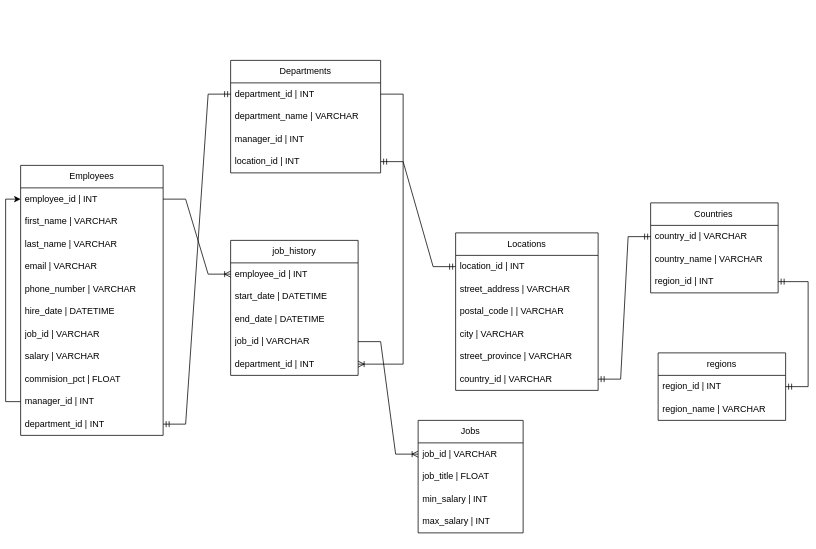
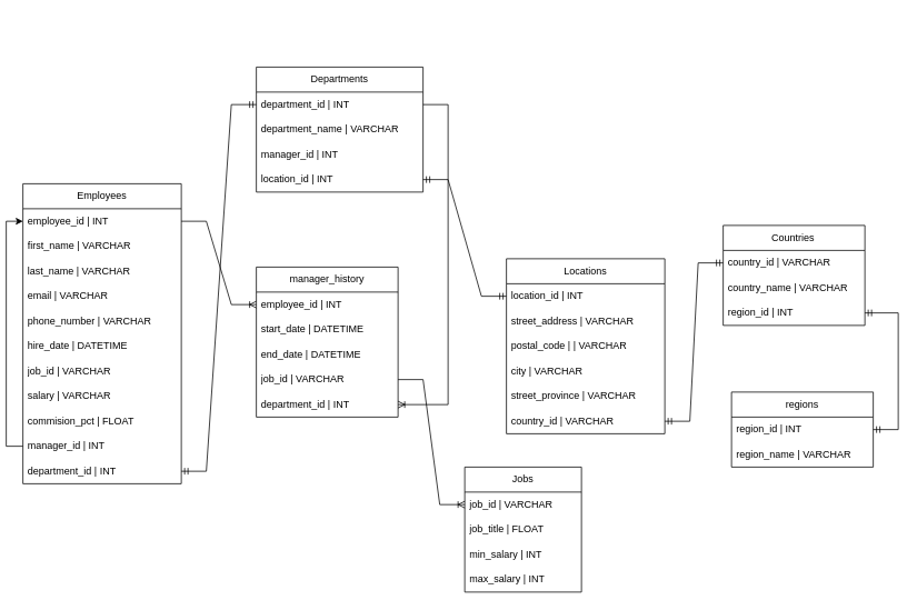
  <mxCell id="0" />
  <mxCell id="1" parent="0" />
  <mxCell id="2" value="Countries&lt;span style=&quot;white-space: pre;&quot;&gt;&#09;&lt;/span&gt;" style="swimlane;fontStyle=0;childLayout=stackLayout;horizontal=1;startSize=30;horizontalStack=0;resizeParent=1;resizeParentMax=0;resizeLast=0;collapsible=1;marginBottom=0;whiteSpace=wrap;html=1;" parent="1" vertex="1"><mxGeometry x="860" y="270" width="170" height="120" as="geometry" /></mxCell>
  <mxCell id="3" value="country_id | VARCHAR" style="text;strokeColor=none;fillColor=none;align=left;verticalAlign=middle;spacingLeft=4;spacingRight=4;overflow=hidden;points=[[0,0.5],[1,0.5]];portConstraint=eastwest;rotatable=0;whiteSpace=wrap;html=1;" parent="2" vertex="1"><mxGeometry y="30" width="170" height="30" as="geometry" /></mxCell>
  <mxCell id="4" value="country_name | VARCHAR" style="text;strokeColor=none;fillColor=none;align=left;verticalAlign=middle;spacingLeft=4;spacingRight=4;overflow=hidden;points=[[0,0.5],[1,0.5]];portConstraint=eastwest;rotatable=0;whiteSpace=wrap;html=1;" parent="2" vertex="1"><mxGeometry y="60" width="170" height="30" as="geometry" /></mxCell>
  <mxCell id="5" value="region_id | INT" style="text;strokeColor=none;fillColor=none;align=left;verticalAlign=middle;spacingLeft=4;spacingRight=4;overflow=hidden;points=[[0,0.5],[1,0.5]];portConstraint=eastwest;rotatable=0;whiteSpace=wrap;html=1;" parent="2" vertex="1"><mxGeometry y="90" width="170" height="30" as="geometry" /></mxCell>
  <mxCell id="6" value="Departments" style="swimlane;fontStyle=0;childLayout=stackLayout;horizontal=1;startSize=30;horizontalStack=0;resizeParent=1;resizeParentMax=0;resizeLast=0;collapsible=1;marginBottom=0;whiteSpace=wrap;html=1;" parent="1" vertex="1"><mxGeometry x="300" y="80" width="200" height="150" as="geometry" /></mxCell>
  <mxCell id="7" value="department_id | INT" style="text;strokeColor=none;fillColor=none;align=left;verticalAlign=middle;spacingLeft=4;spacingRight=4;overflow=hidden;points=[[0,0.5],[1,0.5]];portConstraint=eastwest;rotatable=0;whiteSpace=wrap;html=1;" parent="6" vertex="1"><mxGeometry y="30" width="200" height="30" as="geometry" /></mxCell>
  <mxCell id="8" value="department_name | VARCHAR" style="text;strokeColor=none;fillColor=none;align=left;verticalAlign=middle;spacingLeft=4;spacingRight=4;overflow=hidden;points=[[0,0.5],[1,0.5]];portConstraint=eastwest;rotatable=0;whiteSpace=wrap;html=1;" parent="6" vertex="1"><mxGeometry y="60" width="200" height="30" as="geometry" /></mxCell>
  <mxCell id="9" value="manager_id | INT" style="text;strokeColor=none;fillColor=none;align=left;verticalAlign=middle;spacingLeft=4;spacingRight=4;overflow=hidden;points=[[0,0.5],[1,0.5]];portConstraint=eastwest;rotatable=0;whiteSpace=wrap;html=1;" parent="6" vertex="1"><mxGeometry y="90" width="200" height="30" as="geometry" /></mxCell>
  <mxCell id="10" value="location_id | INT" style="text;strokeColor=none;fillColor=none;align=left;verticalAlign=middle;spacingLeft=4;spacingRight=4;overflow=hidden;points=[[0,0.5],[1,0.5]];portConstraint=eastwest;rotatable=0;whiteSpace=wrap;html=1;" parent="6" vertex="1"><mxGeometry y="120" width="200" height="30" as="geometry" /></mxCell>
  <mxCell id="11" value="Employees" style="swimlane;fontStyle=0;childLayout=stackLayout;horizontal=1;startSize=30;horizontalStack=0;resizeParent=1;resizeParentMax=0;resizeLast=0;collapsible=1;marginBottom=0;whiteSpace=wrap;html=1;" parent="1" vertex="1"><mxGeometry x="20" y="220" width="190" height="360" as="geometry" /></mxCell>
  <mxCell id="12" value="employee_id | INT" style="text;strokeColor=none;fillColor=none;align=left;verticalAlign=middle;spacingLeft=4;spacingRight=4;overflow=hidden;points=[[0,0.5],[1,0.5]];portConstraint=eastwest;rotatable=0;whiteSpace=wrap;html=1;" parent="11" vertex="1"><mxGeometry y="30" width="190" height="30" as="geometry" /></mxCell>
  <mxCell id="13" value="first_name | VARCHAR" style="text;strokeColor=none;fillColor=none;align=left;verticalAlign=middle;spacingLeft=4;spacingRight=4;overflow=hidden;points=[[0,0.5],[1,0.5]];portConstraint=eastwest;rotatable=0;whiteSpace=wrap;html=1;" parent="11" vertex="1"><mxGeometry y="60" width="190" height="30" as="geometry" /></mxCell>
  <mxCell id="14" value="last_name | VARCHAR" style="text;strokeColor=none;fillColor=none;align=left;verticalAlign=middle;spacingLeft=4;spacingRight=4;overflow=hidden;points=[[0,0.5],[1,0.5]];portConstraint=eastwest;rotatable=0;whiteSpace=wrap;html=1;" parent="11" vertex="1"><mxGeometry y="90" width="190" height="30" as="geometry" /></mxCell>
  <mxCell id="15" value="email | VARCHAR" style="text;strokeColor=none;fillColor=none;align=left;verticalAlign=middle;spacingLeft=4;spacingRight=4;overflow=hidden;points=[[0,0.5],[1,0.5]];portConstraint=eastwest;rotatable=0;whiteSpace=wrap;html=1;" parent="11" vertex="1"><mxGeometry y="120" width="190" height="30" as="geometry" /></mxCell>
  <mxCell id="16" value="phone_number | VARCHAR" style="text;strokeColor=none;fillColor=none;align=left;verticalAlign=middle;spacingLeft=4;spacingRight=4;overflow=hidden;points=[[0,0.5],[1,0.5]];portConstraint=eastwest;rotatable=0;whiteSpace=wrap;html=1;" parent="11" vertex="1"><mxGeometry y="150" width="190" height="30" as="geometry" /></mxCell>
  <mxCell id="17" value="hire_date | DATETIME" style="text;strokeColor=none;fillColor=none;align=left;verticalAlign=middle;spacingLeft=4;spacingRight=4;overflow=hidden;points=[[0,0.5],[1,0.5]];portConstraint=eastwest;rotatable=0;whiteSpace=wrap;html=1;" parent="11" vertex="1"><mxGeometry y="180" width="190" height="30" as="geometry" /></mxCell>
  <mxCell id="18" value="job_id | VARCHAR" style="text;strokeColor=none;fillColor=none;align=left;verticalAlign=middle;spacingLeft=4;spacingRight=4;overflow=hidden;points=[[0,0.5],[1,0.5]];portConstraint=eastwest;rotatable=0;whiteSpace=wrap;html=1;" parent="11" vertex="1"><mxGeometry y="210" width="190" height="30" as="geometry" /></mxCell>
  <mxCell id="19" value="salary | VARCHAR" style="text;strokeColor=none;fillColor=none;align=left;verticalAlign=middle;spacingLeft=4;spacingRight=4;overflow=hidden;points=[[0,0.5],[1,0.5]];portConstraint=eastwest;rotatable=0;whiteSpace=wrap;html=1;" parent="11" vertex="1"><mxGeometry y="240" width="190" height="30" as="geometry" /></mxCell>
  <mxCell id="20" value="commision_pct | FLOAT" style="text;strokeColor=none;fillColor=none;align=left;verticalAlign=middle;spacingLeft=4;spacingRight=4;overflow=hidden;points=[[0,0.5],[1,0.5]];portConstraint=eastwest;rotatable=0;whiteSpace=wrap;html=1;" parent="11" vertex="1"><mxGeometry y="270" width="190" height="30" as="geometry" /></mxCell>
  <mxCell id="21" style="edgeStyle=orthogonalEdgeStyle;rounded=0;orthogonalLoop=1;jettySize=auto;html=1;exitX=0;exitY=0.5;exitDx=0;exitDy=0;entryX=0;entryY=0.5;entryDx=0;entryDy=0;" edge="1" parent="11" source="22" target="12"><mxGeometry relative="1" as="geometry" /></mxCell>
  <mxCell id="22" value="manager_id | INT" style="text;strokeColor=none;fillColor=none;align=left;verticalAlign=middle;spacingLeft=4;spacingRight=4;overflow=hidden;points=[[0,0.5],[1,0.5]];portConstraint=eastwest;rotatable=0;whiteSpace=wrap;html=1;" parent="11" vertex="1"><mxGeometry y="300" width="190" height="30" as="geometry" /></mxCell>
  <mxCell id="23" value="department_id | INT" style="text;strokeColor=none;fillColor=none;align=left;verticalAlign=middle;spacingLeft=4;spacingRight=4;overflow=hidden;points=[[0,0.5],[1,0.5]];portConstraint=eastwest;rotatable=0;whiteSpace=wrap;html=1;" parent="11" vertex="1"><mxGeometry y="330" width="190" height="30" as="geometry" /></mxCell>
- <mxCell id="24" value="job_history" style="swimlane;fontStyle=0;childLayout=stackLayout;horizontal=1;startSize=30;horizontalStack=0;resizeParent=1;resizeParentMax=0;resizeLast=0;collapsible=1;marginBottom=0;whiteSpace=wrap;html=1;" parent="1" vertex="1"><mxGeometry x="300" y="320" width="170" height="180" as="geometry" /></mxCell>
+ <mxCell id="24" value="manager_history" style="swimlane;fontStyle=0;childLayout=stackLayout;horizontal=1;startSize=30;horizontalStack=0;resizeParent=1;resizeParentMax=0;resizeLast=0;collapsible=1;marginBottom=0;whiteSpace=wrap;html=1;" parent="1" vertex="1"><mxGeometry x="300" y="320" width="170" height="180" as="geometry" /></mxCell>
  <mxCell id="25" value="employee_id | INT" style="text;strokeColor=none;fillColor=none;align=left;verticalAlign=middle;spacingLeft=4;spacingRight=4;overflow=hidden;points=[[0,0.5],[1,0.5]];portConstraint=eastwest;rotatable=0;whiteSpace=wrap;html=1;" parent="24" vertex="1"><mxGeometry y="30" width="170" height="30" as="geometry" /></mxCell>
  <mxCell id="26" value="start_date | DATETIME" style="text;strokeColor=none;fillColor=none;align=left;verticalAlign=middle;spacingLeft=4;spacingRight=4;overflow=hidden;points=[[0,0.5],[1,0.5]];portConstraint=eastwest;rotatable=0;whiteSpace=wrap;html=1;" parent="24" vertex="1"><mxGeometry y="60" width="170" height="30" as="geometry" /></mxCell>
  <mxCell id="27" value="end_date | DATETIME" style="text;strokeColor=none;fillColor=none;align=left;verticalAlign=middle;spacingLeft=4;spacingRight=4;overflow=hidden;points=[[0,0.5],[1,0.5]];portConstraint=eastwest;rotatable=0;whiteSpace=wrap;html=1;" parent="24" vertex="1"><mxGeometry y="90" width="170" height="30" as="geometry" /></mxCell>
  <mxCell id="28" value="job_id | VARCHAR" style="text;strokeColor=none;fillColor=none;align=left;verticalAlign=middle;spacingLeft=4;spacingRight=4;overflow=hidden;points=[[0,0.5],[1,0.5]];portConstraint=eastwest;rotatable=0;whiteSpace=wrap;html=1;" parent="24" vertex="1"><mxGeometry y="120" width="170" height="30" as="geometry" /></mxCell>
  <mxCell id="29" value="department_id | INT" style="text;strokeColor=none;fillColor=none;align=left;verticalAlign=middle;spacingLeft=4;spacingRight=4;overflow=hidden;points=[[0,0.5],[1,0.5]];portConstraint=eastwest;rotatable=0;whiteSpace=wrap;html=1;" parent="24" vertex="1"><mxGeometry y="150" width="170" height="30" as="geometry" /></mxCell>
  <mxCell id="30" value="Jobs" style="swimlane;fontStyle=0;childLayout=stackLayout;horizontal=1;startSize=30;horizontalStack=0;resizeParent=1;resizeParentMax=0;resizeLast=0;collapsible=1;marginBottom=0;whiteSpace=wrap;html=1;" parent="1" vertex="1"><mxGeometry x="550" y="560" width="140" height="150" as="geometry" /></mxCell>
  <mxCell id="31" value="job_id | VARCHAR" style="text;strokeColor=none;fillColor=none;align=left;verticalAlign=middle;spacingLeft=4;spacingRight=4;overflow=hidden;points=[[0,0.5],[1,0.5]];portConstraint=eastwest;rotatable=0;whiteSpace=wrap;html=1;" parent="30" vertex="1"><mxGeometry y="30" width="140" height="30" as="geometry" /></mxCell>
  <mxCell id="32" value="job_title | FLOAT" style="text;strokeColor=none;fillColor=none;align=left;verticalAlign=middle;spacingLeft=4;spacingRight=4;overflow=hidden;points=[[0,0.5],[1,0.5]];portConstraint=eastwest;rotatable=0;whiteSpace=wrap;html=1;" parent="30" vertex="1"><mxGeometry y="60" width="140" height="30" as="geometry" /></mxCell>
  <mxCell id="33" value="min_salary | INT" style="text;strokeColor=none;fillColor=none;align=left;verticalAlign=middle;spacingLeft=4;spacingRight=4;overflow=hidden;points=[[0,0.5],[1,0.5]];portConstraint=eastwest;rotatable=0;whiteSpace=wrap;html=1;" parent="30" vertex="1"><mxGeometry y="90" width="140" height="30" as="geometry" /></mxCell>
  <mxCell id="34" value="max_salary | INT" style="text;strokeColor=none;fillColor=none;align=left;verticalAlign=middle;spacingLeft=4;spacingRight=4;overflow=hidden;points=[[0,0.5],[1,0.5]];portConstraint=eastwest;rotatable=0;whiteSpace=wrap;html=1;" parent="30" vertex="1"><mxGeometry y="120" width="140" height="30" as="geometry" /></mxCell>
  <mxCell id="35" value="Locations" style="swimlane;fontStyle=0;childLayout=stackLayout;horizontal=1;startSize=30;horizontalStack=0;resizeParent=1;resizeParentMax=0;resizeLast=0;collapsible=1;marginBottom=0;whiteSpace=wrap;html=1;" parent="1" vertex="1"><mxGeometry x="600" y="310" width="190" height="210" as="geometry" /></mxCell>
  <mxCell id="36" value="location_id | INT" style="text;strokeColor=none;fillColor=none;align=left;verticalAlign=middle;spacingLeft=4;spacingRight=4;overflow=hidden;points=[[0,0.5],[1,0.5]];portConstraint=eastwest;rotatable=0;whiteSpace=wrap;html=1;" parent="35" vertex="1"><mxGeometry y="30" width="190" height="30" as="geometry" /></mxCell>
  <mxCell id="37" value="street_address | VARCHAR" style="text;strokeColor=none;fillColor=none;align=left;verticalAlign=middle;spacingLeft=4;spacingRight=4;overflow=hidden;points=[[0,0.5],[1,0.5]];portConstraint=eastwest;rotatable=0;whiteSpace=wrap;html=1;" parent="35" vertex="1"><mxGeometry y="60" width="190" height="30" as="geometry" /></mxCell>
  <mxCell id="38" value="postal_code | | VARCHAR" style="text;strokeColor=none;fillColor=none;align=left;verticalAlign=middle;spacingLeft=4;spacingRight=4;overflow=hidden;points=[[0,0.5],[1,0.5]];portConstraint=eastwest;rotatable=0;whiteSpace=wrap;html=1;" parent="35" vertex="1"><mxGeometry y="90" width="190" height="30" as="geometry" /></mxCell>
  <mxCell id="39" value="city | VARCHAR" style="text;strokeColor=none;fillColor=none;align=left;verticalAlign=middle;spacingLeft=4;spacingRight=4;overflow=hidden;points=[[0,0.5],[1,0.5]];portConstraint=eastwest;rotatable=0;whiteSpace=wrap;html=1;" parent="35" vertex="1"><mxGeometry y="120" width="190" height="30" as="geometry" /></mxCell>
  <mxCell id="40" value="street_province | VARCHAR" style="text;strokeColor=none;fillColor=none;align=left;verticalAlign=middle;spacingLeft=4;spacingRight=4;overflow=hidden;points=[[0,0.5],[1,0.5]];portConstraint=eastwest;rotatable=0;whiteSpace=wrap;html=1;" parent="35" vertex="1"><mxGeometry y="150" width="190" height="30" as="geometry" /></mxCell>
  <mxCell id="41" value="country_id | VARCHAR" style="text;strokeColor=none;fillColor=none;align=left;verticalAlign=middle;spacingLeft=4;spacingRight=4;overflow=hidden;points=[[0,0.5],[1,0.5]];portConstraint=eastwest;rotatable=0;whiteSpace=wrap;html=1;" parent="35" vertex="1"><mxGeometry y="180" width="190" height="30" as="geometry" /></mxCell>
  <mxCell id="42" value="regions" style="swimlane;fontStyle=0;childLayout=stackLayout;horizontal=1;startSize=30;horizontalStack=0;resizeParent=1;resizeParentMax=0;resizeLast=0;collapsible=1;marginBottom=0;whiteSpace=wrap;html=1;" parent="1" vertex="1"><mxGeometry x="870" y="470" width="170" height="90" as="geometry" /></mxCell>
  <mxCell id="43" value="region_id | INT&amp;nbsp;" style="text;strokeColor=none;fillColor=none;align=left;verticalAlign=middle;spacingLeft=4;spacingRight=4;overflow=hidden;points=[[0,0.5],[1,0.5]];portConstraint=eastwest;rotatable=0;whiteSpace=wrap;html=1;" parent="42" vertex="1"><mxGeometry y="30" width="170" height="30" as="geometry" /></mxCell>
  <mxCell id="44" value="region_name | VARCHAR" style="text;strokeColor=none;fillColor=none;align=left;verticalAlign=middle;spacingLeft=4;spacingRight=4;overflow=hidden;points=[[0,0.5],[1,0.5]];portConstraint=eastwest;rotatable=0;whiteSpace=wrap;html=1;" parent="42" vertex="1"><mxGeometry y="60" width="170" height="30" as="geometry" /></mxCell>
  <mxCell id="45" value="" style="edgeStyle=entityRelationEdgeStyle;fontSize=12;html=1;endArrow=ERmandOne;startArrow=ERmandOne;rounded=0;" edge="1" parent="1" source="23" target="7"><mxGeometry width="100" height="100" relative="1" as="geometry"><mxPoint x="640" y="240" as="sourcePoint" /><mxPoint x="740" y="140" as="targetPoint" /><Array as="points"><mxPoint x="140" y="290" /></Array></mxGeometry></mxCell>
  <mxCell id="46" value="" style="edgeStyle=entityRelationEdgeStyle;fontSize=12;html=1;endArrow=ERoneToMany;rounded=0;" edge="1" parent="1" source="12" target="25"><mxGeometry width="100" height="100" relative="1" as="geometry"><mxPoint x="260" y="290" as="sourcePoint" /><mxPoint x="360" y="190" as="targetPoint" /><Array as="points"><mxPoint x="480" y="20" /><mxPoint x="320" y="320" /></Array></mxGeometry></mxCell>
  <mxCell id="47" value="" style="edgeStyle=entityRelationEdgeStyle;fontSize=12;html=1;endArrow=ERoneToMany;rounded=0;" edge="1" parent="1" source="28" target="31"><mxGeometry width="100" height="100" relative="1" as="geometry"><mxPoint x="290" y="535" as="sourcePoint" /><mxPoint x="410" y="625" as="targetPoint" /><Array as="points"><mxPoint x="560" y="290" /><mxPoint x="400" y="590" /></Array></mxGeometry></mxCell>
  <mxCell id="48" value="" style="edgeStyle=entityRelationEdgeStyle;fontSize=12;html=1;endArrow=ERmandOne;startArrow=ERmandOne;rounded=0;" edge="1" parent="1" source="41" target="3"><mxGeometry width="100" height="100" relative="1" as="geometry"><mxPoint x="790" y="600" as="sourcePoint" /><mxPoint x="890" y="500" as="targetPoint" /></mxGeometry></mxCell>
  <mxCell id="49" value="" style="edgeStyle=entityRelationEdgeStyle;fontSize=12;html=1;endArrow=ERmandOne;startArrow=ERmandOne;rounded=0;" edge="1" parent="1" source="43" target="5"><mxGeometry width="100" height="100" relative="1" as="geometry"><mxPoint x="810" y="560" as="sourcePoint" /><mxPoint x="910" y="460" as="targetPoint" /></mxGeometry></mxCell>
  <mxCell id="50" value="" style="edgeStyle=entityRelationEdgeStyle;fontSize=12;html=1;endArrow=ERmandOne;startArrow=ERmandOne;rounded=0;" edge="1" parent="1" source="10" target="36"><mxGeometry width="100" height="100" relative="1" as="geometry"><mxPoint x="870" y="250" as="sourcePoint" /><mxPoint x="970" y="150" as="targetPoint" /></mxGeometry></mxCell>
  <mxCell id="51" value="" style="edgeStyle=entityRelationEdgeStyle;fontSize=12;html=1;endArrow=ERoneToMany;rounded=0;" edge="1" parent="1" source="7" target="29"><mxGeometry width="100" height="100" relative="1" as="geometry"><mxPoint x="700" y="390" as="sourcePoint" /><mxPoint x="800" y="290" as="targetPoint" /><Array as="points"><mxPoint x="920" y="120" /></Array></mxGeometry></mxCell>
